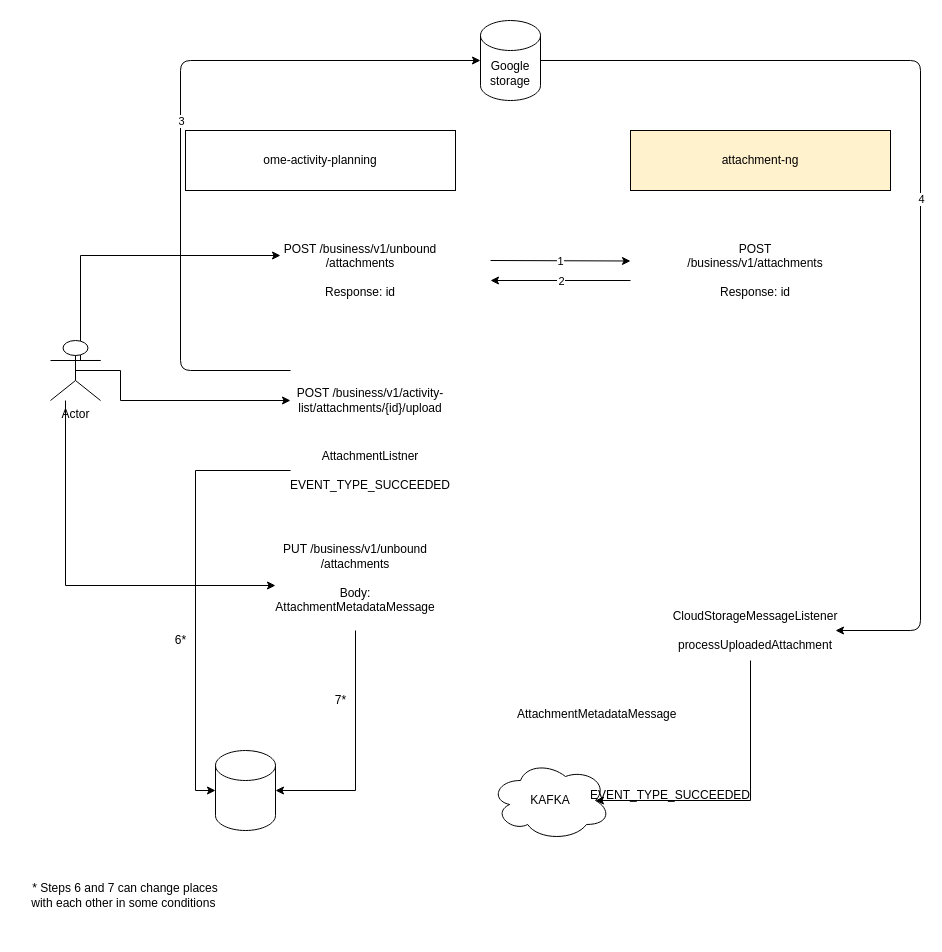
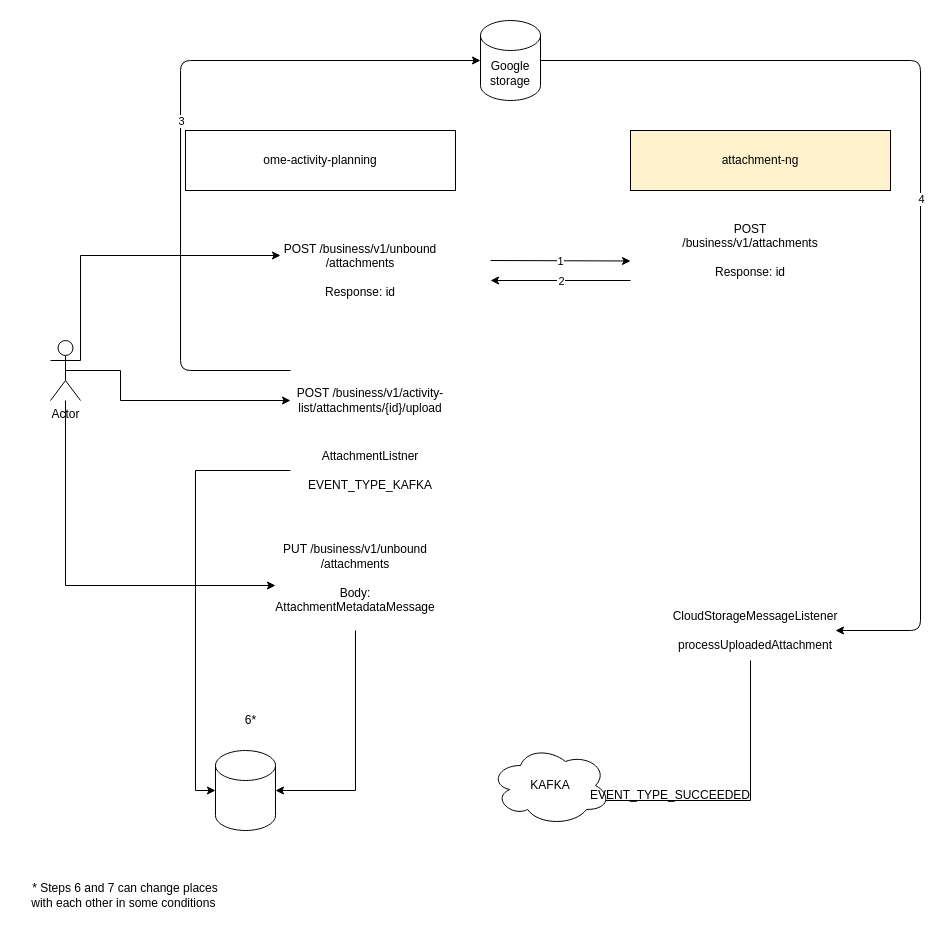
  <mxCell id="0" />
  <mxCell id="1" parent="0" />
  <mxCell id="2" value="ome-activity-planning" style="rounded=0;whiteSpace=wrap;html=1;" vertex="1" parent="1"><mxGeometry x="185" y="130" width="270" height="60" as="geometry" /></mxCell>
  <mxCell id="3" value="attachment-ng" style="rounded=0;whiteSpace=wrap;html=1;fillColor=#fff2cc;" vertex="1" parent="1"><mxGeometry x="630" y="130" width="260" height="60" as="geometry" /></mxCell>
  <mxCell id="4" value="Google&lt;br&gt;storage" style="shape=cylinder3;whiteSpace=wrap;html=1;boundedLbl=1;backgroundOutline=1;size=15;" vertex="1" parent="1"><mxGeometry x="480" y="20" width="60" height="80" as="geometry" /></mxCell>
  <mxCell id="5" value="POST /business/v1/unbound&lt;br&gt;/attachments&lt;br&gt;&lt;br&gt;Response: id" style="text;html=1;strokeColor=none;fillColor=none;align=center;verticalAlign=middle;whiteSpace=wrap;rounded=0;" vertex="1" parent="1"><mxGeometry x="280" y="240" width="160" height="60" as="geometry" /></mxCell>
- <mxCell id="6" value="POST /business/v1/attachments&lt;br&gt;&lt;br&gt;Response: id" style="text;html=1;strokeColor=none;fillColor=none;align=center;verticalAlign=middle;whiteSpace=wrap;rounded=0;" vertex="1" parent="1"><mxGeometry x="675" y="240" width="160" height="60" as="geometry" /></mxCell>
+ <mxCell id="6" value="POST /business/v1/attachments&lt;br&gt;&lt;br&gt;Response: id" style="text;html=1;strokeColor=none;fillColor=none;align=center;verticalAlign=middle;whiteSpace=wrap;rounded=0;" vertex="1" parent="1"><mxGeometry x="670" y="220" width="160" height="60" as="geometry" /></mxCell>
  <mxCell id="7" value="" style="endArrow=classic;html=1;" edge="1" parent="1"><mxGeometry relative="1" as="geometry"><mxPoint x="490" y="260" as="sourcePoint" /><mxPoint x="630" y="260.5" as="targetPoint" /></mxGeometry></mxCell>
  <mxCell id="8" value="1" style="edgeLabel;resizable=0;html=1;align=center;verticalAlign=middle;" connectable="0" vertex="1" parent="7"><mxGeometry relative="1" as="geometry" /></mxCell>
  <mxCell id="9" value="1" style="endArrow=classic;html=1;" edge="1" parent="1"><mxGeometry relative="1" as="geometry"><mxPoint x="630" y="280" as="sourcePoint" /><mxPoint x="490" y="280" as="targetPoint" /></mxGeometry></mxCell>
  <mxCell id="10" value="2" style="edgeLabel;resizable=0;html=1;align=center;verticalAlign=middle;" connectable="0" vertex="1" parent="9"><mxGeometry relative="1" as="geometry" /></mxCell>
  <mxCell id="11" value="POST /business/v1/activity-list/attachments/{id}/upload" style="text;html=1;strokeColor=none;fillColor=none;align=center;verticalAlign=middle;whiteSpace=wrap;rounded=0;" vertex="1" parent="1"><mxGeometry x="290" y="370" width="160" height="60" as="geometry" /></mxCell>
  <mxCell id="12" value="" style="endArrow=classic;html=1;entryX=0;entryY=0.5;entryDx=0;entryDy=0;entryPerimeter=0;exitX=0;exitY=0;exitDx=0;exitDy=0;" edge="1" parent="1" source="11" target="4"><mxGeometry relative="1" as="geometry"><mxPoint x="270" y="435" as="sourcePoint" /><mxPoint x="190" y="65" as="targetPoint" /><Array as="points"><mxPoint x="180" y="370" /><mxPoint x="180" y="60" /></Array></mxGeometry></mxCell>
  <mxCell id="13" value="3" style="edgeLabel;resizable=0;html=1;align=center;verticalAlign=middle;" connectable="0" vertex="1" parent="12"><mxGeometry relative="1" as="geometry" /></mxCell>
  <mxCell id="14" value="" style="endArrow=classic;html=1;exitX=1;exitY=0.5;exitDx=0;exitDy=0;exitPerimeter=0;entryX=1;entryY=0.5;entryDx=0;entryDy=0;" edge="1" parent="1" source="4" target="17"><mxGeometry relative="1" as="geometry"><mxPoint x="230" y="39.5" as="sourcePoint" /><mxPoint x="920" y="220" as="targetPoint" /><Array as="points"><mxPoint x="920" y="60" /><mxPoint x="920" y="630" /></Array></mxGeometry></mxCell>
  <mxCell id="15" value="4" style="edgeLabel;resizable=0;html=1;align=center;verticalAlign=middle;" connectable="0" vertex="1" parent="14"><mxGeometry relative="1" as="geometry" /></mxCell>
  <mxCell id="16" style="edgeStyle=orthogonalEdgeStyle;rounded=0;orthogonalLoop=1;jettySize=auto;html=1;entryX=0.875;entryY=0.5;entryDx=0;entryDy=0;entryPerimeter=0;" edge="1" parent="1" source="17" target="21"><mxGeometry relative="1" as="geometry"><mxPoint x="750" y="710" as="targetPoint" /><Array as="points"><mxPoint x="750" y="800" /></Array></mxGeometry></mxCell>
  <mxCell id="17" value="CloudStorageMessageListener&lt;br&gt;&lt;br&gt;processUploadedAttachment" style="text;html=1;strokeColor=none;fillColor=none;align=center;verticalAlign=middle;whiteSpace=wrap;rounded=0;" vertex="1" parent="1"><mxGeometry x="675" y="600" width="160" height="60" as="geometry" /></mxCell>
  <mxCell id="18" style="edgeStyle=orthogonalEdgeStyle;rounded=0;orthogonalLoop=1;jettySize=auto;html=1;entryX=0;entryY=0.5;entryDx=0;entryDy=0;entryPerimeter=0;" edge="1" parent="1" source="19" target="20"><mxGeometry relative="1" as="geometry" /></mxCell>
- <mxCell id="19" value="AttachmentListner&lt;br&gt;&lt;br&gt;EVENT_TYPE_SUCCEEDED" style="text;html=1;strokeColor=none;fillColor=none;align=center;verticalAlign=middle;whiteSpace=wrap;rounded=0;" vertex="1" parent="1"><mxGeometry x="290" y="440" width="160" height="60" as="geometry" /></mxCell>
+ <mxCell id="19" value="AttachmentListner&lt;br&gt;&lt;br&gt;EVENT_TYPE_KAFKA" style="text;html=1;strokeColor=none;fillColor=none;align=center;verticalAlign=middle;whiteSpace=wrap;rounded=0;" vertex="1" parent="1"><mxGeometry x="290" y="440" width="160" height="60" as="geometry" /></mxCell>
  <mxCell id="20" value="" style="shape=cylinder3;whiteSpace=wrap;html=1;boundedLbl=1;backgroundOutline=1;size=15;" vertex="1" parent="1"><mxGeometry x="215" y="750" width="60" height="80" as="geometry" /></mxCell>
- <mxCell id="21" value="KAFKA" style="ellipse;shape=cloud;whiteSpace=wrap;html=1;" vertex="1" parent="1"><mxGeometry x="490" y="760" width="120" height="80" as="geometry" /></mxCell>
+ <mxCell id="21" value="KAFKA" style="ellipse;shape=cloud;whiteSpace=wrap;html=1;" vertex="1" parent="1"><mxGeometry x="490" y="745" width="120" height="80" as="geometry" /></mxCell>
  <mxCell id="22" value="EVENT_TYPE_SUCCEEDED" style="text;html=1;strokeColor=none;fillColor=none;align=center;verticalAlign=middle;whiteSpace=wrap;rounded=0;" vertex="1" parent="1"><mxGeometry x="650" y="785" width="40" height="20" as="geometry" /></mxCell>
- <mxCell id="23" value="AttachmentMetadataMessage" style="text;whiteSpace=wrap;html=1;" vertex="1" parent="1"><mxGeometry x="515" y="700" width="180" height="30" as="geometry" /></mxCell>
  <mxCell id="24" style="edgeStyle=orthogonalEdgeStyle;rounded=0;orthogonalLoop=1;jettySize=auto;html=1;exitX=0.5;exitY=1;exitDx=0;exitDy=0;entryX=1;entryY=0.5;entryDx=0;entryDy=0;entryPerimeter=0;" edge="1" parent="1" source="25" target="20"><mxGeometry relative="1" as="geometry" /></mxCell>
  <mxCell id="25" value="PUT /business/v1/unbound&lt;br&gt;/attachments&lt;br&gt;&lt;br&gt;Body:&lt;br&gt;&lt;span&gt;AttachmentMetadataMessage&lt;br&gt;&lt;br&gt;&lt;/span&gt;" style="text;html=1;strokeColor=none;fillColor=none;align=center;verticalAlign=middle;whiteSpace=wrap;rounded=0;" vertex="1" parent="1"><mxGeometry x="275" y="540" width="160" height="90" as="geometry" /></mxCell>
- <mxCell id="26" value="6*" style="text;html=1;align=center;verticalAlign=middle;resizable=0;points=[];autosize=1;strokeColor=none;" vertex="1" parent="1"><mxGeometry x="165" y="630" width="30" height="20" as="geometry" /></mxCell>
- <mxCell id="27" value="7*" style="text;html=1;align=center;verticalAlign=middle;resizable=0;points=[];autosize=1;strokeColor=none;" vertex="1" parent="1"><mxGeometry x="325" y="690" width="30" height="20" as="geometry" /></mxCell>
+ <mxCell id="26" value="6*" style="text;html=1;align=center;verticalAlign=middle;resizable=0;points=[];autosize=1;strokeColor=none;" vertex="1" parent="1"><mxGeometry x="235" y="710" width="30" height="20" as="geometry" /></mxCell>
  <mxCell id="28" style="edgeStyle=orthogonalEdgeStyle;rounded=0;orthogonalLoop=1;jettySize=auto;html=1;exitX=1;exitY=0.333;exitDx=0;exitDy=0;exitPerimeter=0;entryX=0;entryY=0.25;entryDx=0;entryDy=0;" edge="1" parent="1" source="31" target="5"><mxGeometry relative="1" as="geometry"><Array as="points"><mxPoint x="80" y="255" /></Array></mxGeometry></mxCell>
  <mxCell id="29" style="edgeStyle=orthogonalEdgeStyle;rounded=0;orthogonalLoop=1;jettySize=auto;html=1;exitX=0.5;exitY=0.5;exitDx=0;exitDy=0;exitPerimeter=0;entryX=0;entryY=0.5;entryDx=0;entryDy=0;" edge="1" parent="1" source="31" target="11"><mxGeometry relative="1" as="geometry"><Array as="points"><mxPoint x="120" y="370" /><mxPoint x="120" y="400" /></Array></mxGeometry></mxCell>
  <mxCell id="30" style="edgeStyle=orthogonalEdgeStyle;rounded=0;orthogonalLoop=1;jettySize=auto;html=1;entryX=0;entryY=0.5;entryDx=0;entryDy=0;" edge="1" parent="1" source="31" target="25"><mxGeometry relative="1" as="geometry"><Array as="points"><mxPoint x="65" y="585" /></Array><mxPoint x="250" y="585" as="targetPoint" /></mxGeometry></mxCell>
- <mxCell id="31" value="Actor" style="shape=umlActor;verticalLabelPosition=bottom;verticalAlign=top;html=1;outlineConnect=0;" vertex="1" parent="1"><mxGeometry x="50" y="340" width="50" height="60" as="geometry" /></mxCell>
+ <mxCell id="31" value="Actor" style="shape=umlActor;verticalLabelPosition=bottom;verticalAlign=top;html=1;outlineConnect=0;" vertex="1" parent="1"><mxGeometry x="50" y="340" width="30" height="60" as="geometry" /></mxCell>
  <mxCell id="32" value="* Steps 6 and 7 can&amp;nbsp;change places with each other&amp;nbsp;in some conditions&amp;nbsp;" style="text;html=1;strokeColor=none;fillColor=none;align=center;verticalAlign=middle;whiteSpace=wrap;rounded=0;" vertex="1" parent="1"><mxGeometry x="20" y="860" width="210" height="70" as="geometry" /></mxCell>
